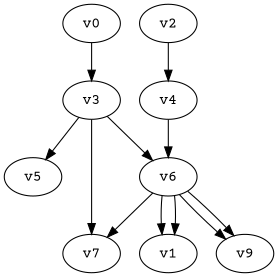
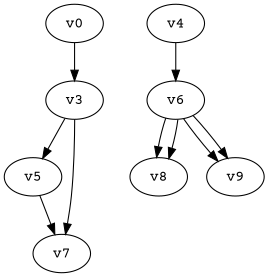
  digraph {
    fontname="Courier Prime"
    node [fontname="Courier Prime"]
    edge [fontname="Courier Prime"]
    v0
    v3
    v5
    v7
    v6
-   v8 [label=v1]
+   v8
    v9
-   v2
    v4
    v0 -> v3
    v3 -> v5
    v3 -> v7
-   v3 -> v6
-   v6 -> v7
+   v5 -> v7
    v6 -> v8
    v6 -> v8
    v6 -> v9
    v6 -> v9
-   v2 -> v4
    v4 -> v6
  }
